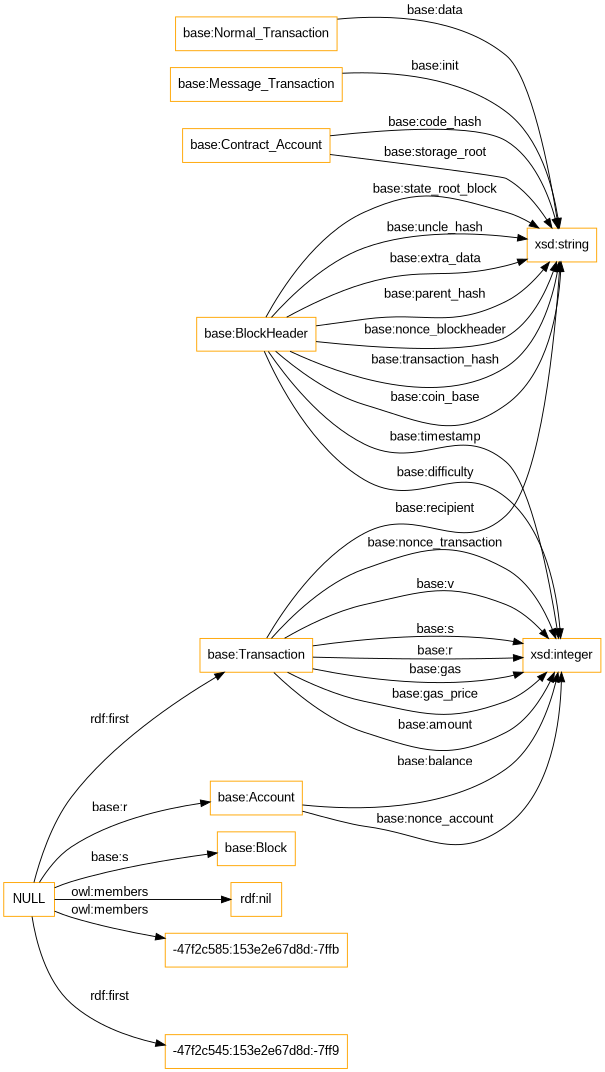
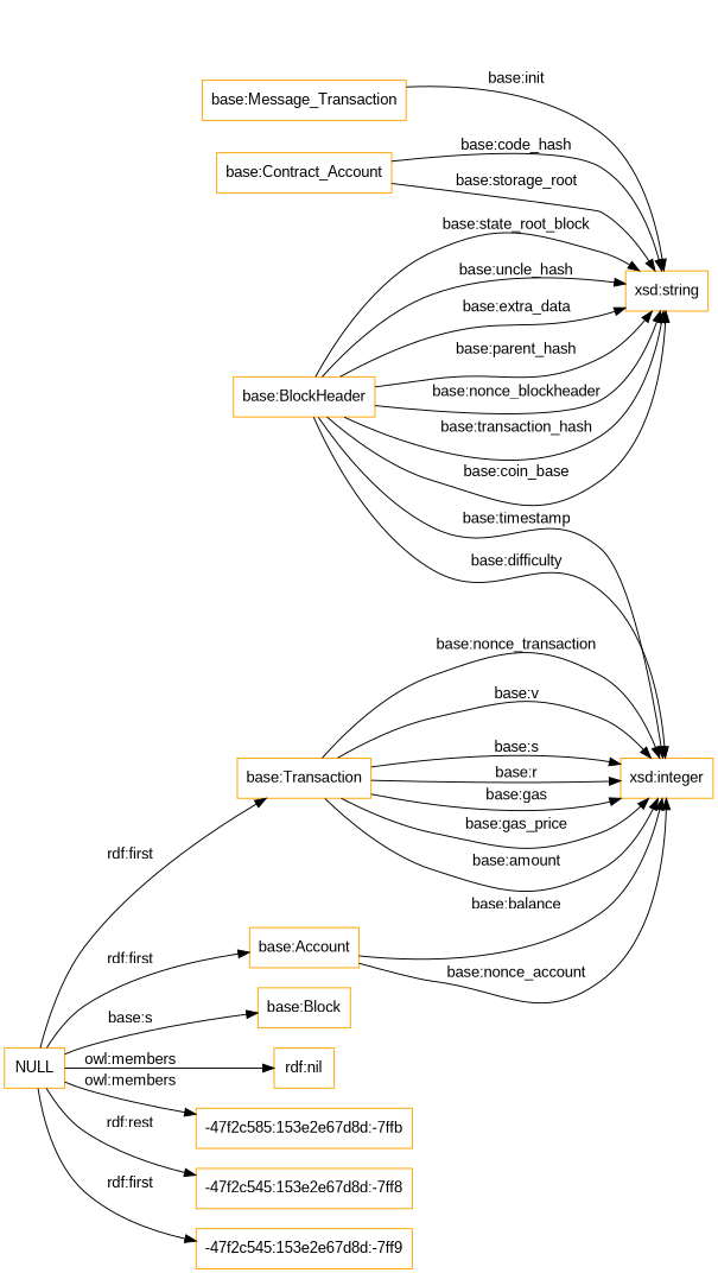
  digraph {
    fontname="Liberation Sans"
    rankdir=LR
    node [color=orange fontname="Liberation Sans" shape=rectangle]
    edge [fontname="Liberation Sans"]
    "base:Transaction"
    "xsd:string"
    "xsd:integer"
-   "base:Normal_Transaction"
    "base:Message_Transaction"
    "base:Contract_Account"
    "base:BlockHeader"
    "base:Account"
    NULL
    "base:Block"
    "rdf:nil"
    n12 [label="-47f2c585:153e2e67d8d:-7ffb"]
+   "-47f2c545:153e2e67d8d:-7ff8"
    "-47f2c545:153e2e67d8d:-7ff9"
-   "base:Transaction" -> "xsd:string" [label="base:recipient"]
    "base:Transaction" -> "xsd:integer" [label="base:nonce_transaction"]
    "base:Transaction" -> "xsd:integer" [label="base:v"]
    "base:Transaction" -> "xsd:integer" [label="base:s"]
    "base:Transaction" -> "xsd:integer" [label="base:r"]
    "base:Transaction" -> "xsd:integer" [label="base:gas"]
    "base:Transaction" -> "xsd:integer" [label="base:gas_price"]
    "base:Transaction" -> "xsd:integer" [label="base:amount"]
-   "base:Normal_Transaction" -> "xsd:string" [label="base:data"]
    "base:Message_Transaction" -> "xsd:string" [label="base:init"]
    "base:Contract_Account" -> "xsd:string" [label="base:code_hash"]
    "base:Contract_Account" -> "xsd:string" [label="base:storage_root"]
    "base:BlockHeader" -> "xsd:string" [label="base:coin_base"]
    "base:BlockHeader" -> "xsd:string" [label="base:state_root_block"]
    "base:BlockHeader" -> "xsd:string" [label="base:uncle_hash"]
    "base:BlockHeader" -> "xsd:string" [label="base:extra_data"]
    "base:BlockHeader" -> "xsd:string" [label="base:parent_hash"]
    "base:BlockHeader" -> "xsd:string" [label="base:nonce_blockheader"]
    "base:BlockHeader" -> "xsd:string" [label="base:transaction_hash"]
    "base:BlockHeader" -> "xsd:integer" [label="base:timestamp"]
    "base:BlockHeader" -> "xsd:integer" [label="base:difficulty"]
    "base:Account" -> "xsd:integer" [label="base:balance"]
    "base:Account" -> "xsd:integer" [label="base:nonce_account"]
    NULL -> "base:Transaction" [label="rdf:first"]
-   NULL -> "base:Account" [label="base:r"]
+   NULL -> "base:Account" [label="rdf:first"]
    NULL -> "base:Block" [label="base:s"]
    NULL -> "rdf:nil" [label="owl:members"]
    NULL -> n12 [label="owl:members"]
+   NULL -> "-47f2c545:153e2e67d8d:-7ff8" [label="rdf:rest"]
    NULL -> "-47f2c545:153e2e67d8d:-7ff9" [label="rdf:first"]
  }
